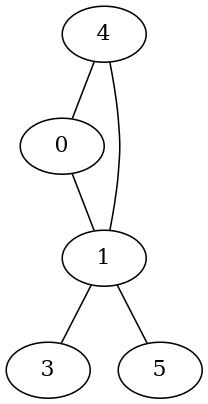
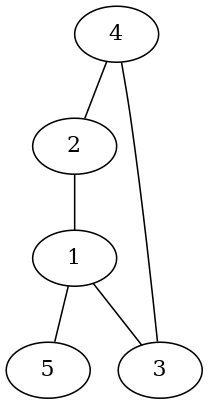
  graph {
    node [liczba_kolorow=1 przypisane_kolory=4]
-   0 [przypisane_kolory=6]
+   0 [przypisane_kolory=6 label=2]
    1 [liczba_kolorow=3 przypisane_kolory="1, 2, 3, 4"]
    3 [liczba_kolorow=2 przypisane_kolory="4, 5"]
    5
    4
    0 -- 1
    1 -- 3
    1 -- 5
    4 -- 0
-   4 -- 1
+   4 -- 3
  }
